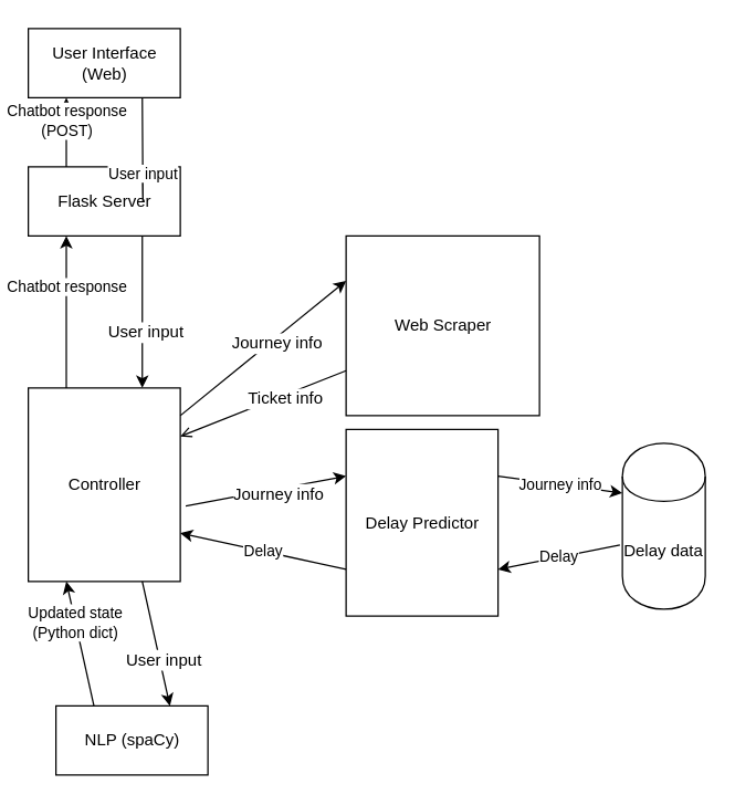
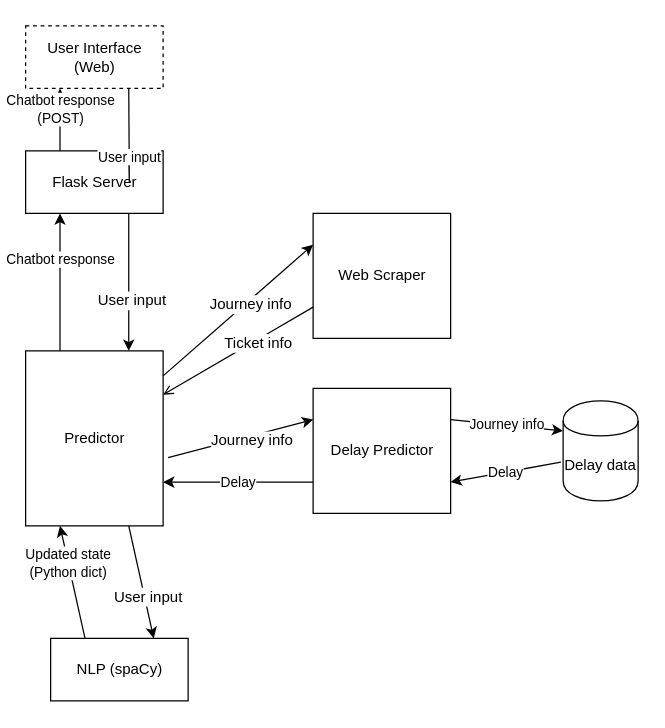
  <mxCell id="0" />
  <mxCell id="1" parent="0" />
- <mxCell id="2" value="Delay data" style="shape=cylinder;whiteSpace=wrap;html=1;boundedLbl=1;backgroundOutline=1;" parent="1" vertex="1"><mxGeometry x="450" y="320" width="60" height="120" as="geometry" /></mxCell>
- <mxCell id="3" value="User Interface&lt;br&gt;(Web)" style="html=1;" parent="1" vertex="1"><mxGeometry x="20" y="20" width="110" height="50" as="geometry" /></mxCell>
+ <mxCell id="2" value="Delay data" style="shape=cylinder;whiteSpace=wrap;html=1;boundedLbl=1;backgroundOutline=1;" parent="1" vertex="1"><mxGeometry x="450" y="320" width="60" height="80" as="geometry" /></mxCell>
+ <mxCell id="3" value="User Interface&lt;br&gt;(Web)" style="html=1;dashed=1;" parent="1" vertex="1"><mxGeometry x="20" y="20" width="110" height="50" as="geometry" /></mxCell>
  <mxCell id="4" value="Flask Server" style="html=1;" parent="1" vertex="1"><mxGeometry x="20" y="120" width="110" height="50" as="geometry" /></mxCell>
- <mxCell id="5" value="Web Scraper" style="html=1;" parent="1" vertex="1"><mxGeometry x="250" y="170" width="140" height="130" as="geometry" /></mxCell>
- <mxCell id="6" value="Controller" style="html=1;" parent="1" vertex="1"><mxGeometry x="20" y="280" width="110" height="140" as="geometry" /></mxCell>
+ <mxCell id="5" value="Web Scraper" style="html=1;" parent="1" vertex="1"><mxGeometry x="250" y="170" width="110" height="100" as="geometry" /></mxCell>
+ <mxCell id="6" value="Predictor" style="html=1;" parent="1" vertex="1"><mxGeometry x="20" y="280" width="110" height="140" as="geometry" /></mxCell>
  <mxCell id="7" value="Chatbot response &lt;br&gt;(POST)" style="endArrow=classic;html=1;entryX=0.25;entryY=1;entryDx=0;entryDy=0;exitX=0.25;exitY=0;exitDx=0;exitDy=0;" parent="1" source="4" target="3" edge="1"><mxGeometry x="0.333" width="50" height="50" relative="1" as="geometry"><mxPoint x="20" y="180" as="sourcePoint" /><mxPoint x="70" y="130" as="targetPoint" /><mxPoint as="offset" /></mxGeometry></mxCell>
  <mxCell id="8" value="User input" style="endArrow=classic;html=1;entryX=0.75;entryY=0;entryDx=0;entryDy=0;exitX=0.75;exitY=1;exitDx=0;exitDy=0;" parent="1" source="3" target="4" edge="1"><mxGeometry width="50" height="50" relative="1" as="geometry"><mxPoint x="210" y="200" as="sourcePoint" /><mxPoint x="210" y="80" as="targetPoint" /><Array as="points"><mxPoint x="103" y="150" /></Array><mxPoint as="offset" /></mxGeometry></mxCell>
  <mxCell id="9" value="" style="endArrow=classic;html=1;exitX=0.75;exitY=1;exitDx=0;exitDy=0;entryX=0.75;entryY=0;entryDx=0;entryDy=0;" parent="1" source="4" target="6" edge="1"><mxGeometry width="50" height="50" relative="1" as="geometry"><mxPoint x="240" y="310" as="sourcePoint" /><mxPoint x="290" y="260" as="targetPoint" /></mxGeometry></mxCell>
  <mxCell id="10" value="User input" style="text;html=1;align=center;verticalAlign=middle;resizable=0;points=[];labelBackgroundColor=#ffffff;" parent="9" vertex="1" connectable="0"><mxGeometry x="0.263" y="2" relative="1" as="geometry"><mxPoint as="offset" /></mxGeometry></mxCell>
  <mxCell id="11" value="Chatbot response" style="endArrow=classic;html=1;entryX=0.25;entryY=1;entryDx=0;entryDy=0;exitX=0.25;exitY=0;exitDx=0;exitDy=0;" parent="1" source="6" target="4" edge="1"><mxGeometry x="0.333" width="50" height="50" relative="1" as="geometry"><mxPoint x="57.5" y="160" as="sourcePoint" /><mxPoint x="57.5" y="40" as="targetPoint" /><mxPoint as="offset" /></mxGeometry></mxCell>
  <mxCell id="12" value="NLP (spaCy)" style="html=1;" parent="1" vertex="1"><mxGeometry x="40" y="510" width="110" height="50" as="geometry" /></mxCell>
- <mxCell id="13" value="Delay Predictor" style="html=1;" parent="1" vertex="1"><mxGeometry x="250" y="310" width="110" height="135" as="geometry" /></mxCell>
+ <mxCell id="13" value="Delay Predictor" style="html=1;" parent="1" vertex="1"><mxGeometry x="250" y="310" width="110" height="100" as="geometry" /></mxCell>
  <mxCell id="14" value="" style="endArrow=classic;html=1;entryX=0.75;entryY=0;entryDx=0;entryDy=0;exitX=0.75;exitY=1;exitDx=0;exitDy=0;" parent="1" source="6" target="12" edge="1"><mxGeometry width="50" height="50" relative="1" as="geometry"><mxPoint x="180" y="400" as="sourcePoint" /><mxPoint x="112.5" y="290" as="targetPoint" /></mxGeometry></mxCell>
  <mxCell id="15" value="User input" style="text;html=1;align=center;verticalAlign=middle;resizable=0;points=[];labelBackgroundColor=#ffffff;" parent="14" vertex="1" connectable="0"><mxGeometry x="0.263" y="2" relative="1" as="geometry"><mxPoint as="offset" /></mxGeometry></mxCell>
  <mxCell id="16" value="Updated state &lt;br&gt;(Python dict)" style="endArrow=classic;html=1;entryX=0.25;entryY=1;entryDx=0;entryDy=0;exitX=0.25;exitY=0;exitDx=0;exitDy=0;" parent="1" source="12" target="6" edge="1"><mxGeometry x="0.333" width="50" height="50" relative="1" as="geometry"><mxPoint x="-40" y="380" as="sourcePoint" /><mxPoint x="-40" y="300" as="targetPoint" /><mxPoint as="offset" /></mxGeometry></mxCell>
  <mxCell id="17" value="" style="endArrow=classic;html=1;entryX=0;entryY=0.25;entryDx=0;entryDy=0;" parent="1" target="5" edge="1"><mxGeometry width="50" height="50" relative="1" as="geometry"><mxPoint x="130" y="300" as="sourcePoint" /><mxPoint x="240" y="200" as="targetPoint" /></mxGeometry></mxCell>
  <mxCell id="18" value="Journey info" style="text;html=1;align=center;verticalAlign=middle;resizable=0;points=[];labelBackgroundColor=#ffffff;" parent="17" vertex="1" connectable="0"><mxGeometry x="0.128" y="-3" relative="1" as="geometry"><mxPoint as="offset" /></mxGeometry></mxCell>
  <mxCell id="19" value="" style="endArrow=open;html=1;exitX=0;exitY=0.75;exitDx=0;exitDy=0;entryX=1;entryY=0.25;entryDx=0;entryDy=0;" parent="1" source="5" target="6" edge="1"><mxGeometry width="50" height="50" relative="1" as="geometry"><mxPoint x="300" y="440" as="sourcePoint" /><mxPoint x="150" y="320" as="targetPoint" /></mxGeometry></mxCell>
  <mxCell id="20" value="Ticket info" style="text;html=1;align=center;verticalAlign=middle;resizable=0;points=[];labelBackgroundColor=#ffffff;" parent="19" vertex="1" connectable="0"><mxGeometry x="-0.237" y="2" relative="1" as="geometry"><mxPoint as="offset" /></mxGeometry></mxCell>
  <mxCell id="21" value="" style="endArrow=classic;html=1;entryX=0;entryY=0.25;entryDx=0;entryDy=0;exitX=1.036;exitY=0.61;exitDx=0;exitDy=0;exitPerimeter=0;" parent="1" source="6" target="13" edge="1"><mxGeometry width="50" height="50" relative="1" as="geometry"><mxPoint x="180" y="402.5" as="sourcePoint" /><mxPoint x="300" y="297.5" as="targetPoint" /></mxGeometry></mxCell>
  <mxCell id="22" value="Journey info" style="text;html=1;align=center;verticalAlign=middle;resizable=0;points=[];labelBackgroundColor=#ffffff;" parent="21" vertex="1" connectable="0"><mxGeometry x="0.128" y="-3" relative="1" as="geometry"><mxPoint as="offset" /></mxGeometry></mxCell>
  <mxCell id="23" value="Journey info" style="endArrow=classic;html=1;exitX=1;exitY=0.25;exitDx=0;exitDy=0;entryX=0;entryY=0.3;entryDx=0;entryDy=0;" parent="1" source="13" target="2" edge="1"><mxGeometry width="50" height="50" relative="1" as="geometry"><mxPoint x="410" y="510" as="sourcePoint" /><mxPoint x="460" y="460" as="targetPoint" /></mxGeometry></mxCell>
  <mxCell id="24" value="Delay" style="endArrow=classic;html=1;entryX=1;entryY=0.75;entryDx=0;entryDy=0;exitX=-0.03;exitY=0.613;exitDx=0;exitDy=0;exitPerimeter=0;" parent="1" source="2" target="13" edge="1"><mxGeometry width="50" height="50" relative="1" as="geometry"><mxPoint x="450" y="580" as="sourcePoint" /><mxPoint x="460" y="354" as="targetPoint" /></mxGeometry></mxCell>
  <mxCell id="25" value="Delay" style="endArrow=classic;html=1;entryX=1;entryY=0.75;entryDx=0;entryDy=0;exitX=0;exitY=0.75;exitDx=0;exitDy=0;" parent="1" source="13" target="6" edge="1"><mxGeometry width="50" height="50" relative="1" as="geometry"><mxPoint x="458.2" y="379.04" as="sourcePoint" /><mxPoint x="370" y="395" as="targetPoint" /></mxGeometry></mxCell>
